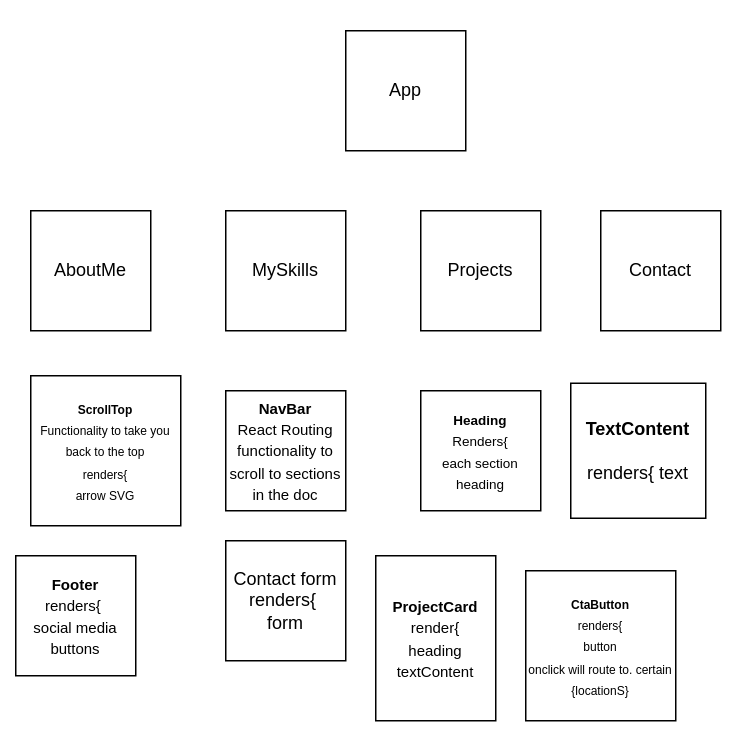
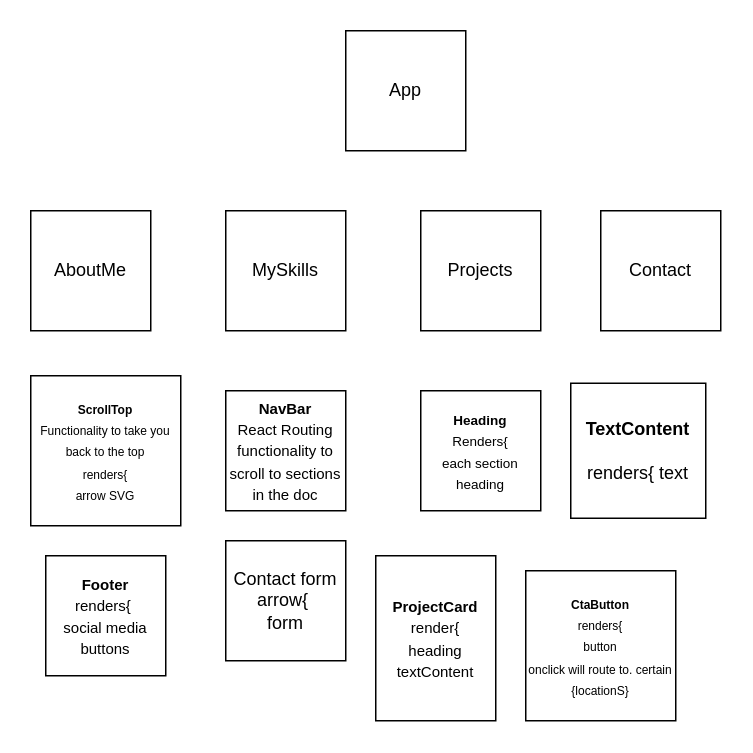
  <mxCell id="0" />
  <mxCell id="1" parent="0" />
  <mxCell id="2" value="&lt;font color=&quot;#000000&quot;&gt;App&lt;/font&gt;" style="whiteSpace=wrap;html=1;aspect=fixed;fillColor=#FFFFFF;" vertex="1" parent="1"><mxGeometry x="230" y="20" width="80" height="80" as="geometry" /></mxCell>
  <mxCell id="3" value="&lt;font color=&quot;#000000&quot;&gt;AboutMe&lt;/font&gt;" style="whiteSpace=wrap;html=1;aspect=fixed;fillColor=#FFFFFF;" vertex="1" parent="1"><mxGeometry x="20" y="140" width="80" height="80" as="geometry" /></mxCell>
  <mxCell id="4" value="&lt;font color=&quot;#000000&quot; style=&quot;font-size: 10px&quot;&gt;&lt;b&gt;NavBar&lt;br&gt;&lt;/b&gt;React Routing&lt;br&gt;functionality to scroll to sections in the doc&lt;br&gt;&lt;/font&gt;" style="whiteSpace=wrap;html=1;aspect=fixed;fillColor=#FFFFFF;" vertex="1" parent="1"><mxGeometry x="150" y="260" width="80" height="80" as="geometry" /></mxCell>
  <mxCell id="5" value="&lt;b style=&quot;color: rgb(0 , 0 , 0) ; font-size: 8px&quot;&gt;ScrollTop&lt;/b&gt;&lt;br style=&quot;color: rgb(0 , 0 , 0) ; font-size: 8px&quot;&gt;&lt;span style=&quot;color: rgb(0 , 0 , 0) ; font-size: 8px&quot;&gt;Functionality to take you back to the top&lt;/span&gt;&lt;br style=&quot;color: rgb(0 , 0 , 0) ; font-size: 8px&quot;&gt;&lt;span style=&quot;color: rgb(0 , 0 , 0) ; font-size: 8px&quot;&gt;renders{&lt;/span&gt;&lt;br style=&quot;color: rgb(0 , 0 , 0) ; font-size: 8px&quot;&gt;&lt;span style=&quot;color: rgb(0 , 0 , 0) ; font-size: 8px&quot;&gt;arrow SVG&lt;/span&gt;&lt;font color=&quot;#000000&quot; style=&quot;font-size: 8px&quot;&gt;&lt;br&gt;&lt;/font&gt;" style="whiteSpace=wrap;html=1;aspect=fixed;fillColor=#FFFFFF;" vertex="1" parent="1"><mxGeometry x="20" y="250" width="100" height="100" as="geometry" /></mxCell>
  <mxCell id="6" value="&lt;span style=&quot;color: rgb(0 , 0 , 0)&quot;&gt;MySkills&lt;/span&gt;" style="whiteSpace=wrap;html=1;aspect=fixed;fillColor=#FFFFFF;" vertex="1" parent="1"><mxGeometry x="150" y="140" width="80" height="80" as="geometry" /></mxCell>
  <mxCell id="7" value="&lt;span style=&quot;color: rgb(0 , 0 , 0)&quot;&gt;Projects&lt;/span&gt;" style="whiteSpace=wrap;html=1;aspect=fixed;fillColor=#FFFFFF;" vertex="1" parent="1"><mxGeometry x="280" y="140" width="80" height="80" as="geometry" /></mxCell>
  <mxCell id="8" value="&lt;font color=&quot;#000000&quot;&gt;Contact&lt;/font&gt;" style="whiteSpace=wrap;html=1;aspect=fixed;fillColor=#FFFFFF;" vertex="1" parent="1"><mxGeometry x="400" y="140" width="80" height="80" as="geometry" /></mxCell>
  <mxCell id="9" value="&lt;font color=&quot;#000000&quot; style=&quot;font-size: 9px&quot;&gt;&lt;b&gt;Heading&lt;br&gt;&lt;/b&gt;Renders{&lt;br&gt;each section heading&lt;br&gt;&lt;/font&gt;" style="whiteSpace=wrap;html=1;aspect=fixed;fillColor=#FFFFFF;" vertex="1" parent="1"><mxGeometry x="280" y="260" width="80" height="80" as="geometry" /></mxCell>
  <mxCell id="10" value="&lt;font color=&quot;#000000&quot;&gt;&lt;b&gt;TextContent&lt;br&gt;&lt;/b&gt;&lt;br&gt;renders{ text&lt;br&gt;&lt;/font&gt;" style="whiteSpace=wrap;html=1;aspect=fixed;fillColor=#FFFFFF;" vertex="1" parent="1"><mxGeometry x="380" y="255" width="90" height="90" as="geometry" /></mxCell>
  <mxCell id="11" value="&lt;font color=&quot;#000000&quot; style=&quot;font-size: 8px&quot;&gt;&lt;b&gt;CtaButton&lt;/b&gt;&lt;br&gt;renders{&lt;br&gt;button&lt;br&gt;onclick will route to. certain {locationS}&lt;br&gt;&lt;/font&gt;" style="whiteSpace=wrap;html=1;aspect=fixed;fillColor=#FFFFFF;" vertex="1" parent="1"><mxGeometry x="350" y="380" width="100" height="100" as="geometry" /></mxCell>
  <mxCell id="12" value="&lt;font color=&quot;#000000&quot; style=&quot;font-size: 10px&quot;&gt;&lt;b&gt;ProjectCard&lt;/b&gt;&lt;br&gt;render{&lt;br&gt;heading&lt;br&gt;textContent&lt;br&gt;&lt;/font&gt;" style="whiteSpace=wrap;html=1;aspect=fixed;fillColor=#FFFFFF;" vertex="1" parent="1"><mxGeometry x="250" y="370" width="80" height="110" as="geometry" /></mxCell>
- <mxCell id="13" value="&lt;span style=&quot;color: rgb(0 , 0 , 0)&quot;&gt;Contact form&lt;br&gt;renders{&amp;nbsp;&lt;br&gt;form&lt;br&gt;&lt;/span&gt;" style="whiteSpace=wrap;html=1;aspect=fixed;fillColor=#FFFFFF;" vertex="1" parent="1"><mxGeometry x="150" y="360" width="80" height="80" as="geometry" /></mxCell>
- <mxCell id="14" value="&lt;span style=&quot;color: rgb(0 , 0 , 0) ; font-size: 10px&quot;&gt;&lt;b&gt;Footer&lt;/b&gt;&lt;br&gt;renders{&amp;nbsp;&lt;br&gt;social media buttons&lt;br&gt;&lt;/span&gt;" style="whiteSpace=wrap;html=1;aspect=fixed;fillColor=#FFFFFF;" vertex="1" parent="1"><mxGeometry x="10" y="370" width="80" height="80" as="geometry" /></mxCell>
+ <mxCell id="13" value="&lt;span style=&quot;color: rgb(0 , 0 , 0)&quot;&gt;Contact form&lt;br&gt;arrow{&amp;nbsp;&lt;br&gt;form&lt;br&gt;&lt;/span&gt;" style="whiteSpace=wrap;html=1;aspect=fixed;fillColor=#FFFFFF;" vertex="1" parent="1"><mxGeometry x="150" y="360" width="80" height="80" as="geometry" /></mxCell>
+ <mxCell id="14" value="&lt;span style=&quot;color: rgb(0 , 0 , 0) ; font-size: 10px&quot;&gt;&lt;b&gt;Footer&lt;/b&gt;&lt;br&gt;renders{&amp;nbsp;&lt;br&gt;social media buttons&lt;br&gt;&lt;/span&gt;" style="whiteSpace=wrap;html=1;aspect=fixed;fillColor=#FFFFFF;" vertex="1" parent="1"><mxGeometry x="30" y="370" width="80" height="80" as="geometry" /></mxCell>
